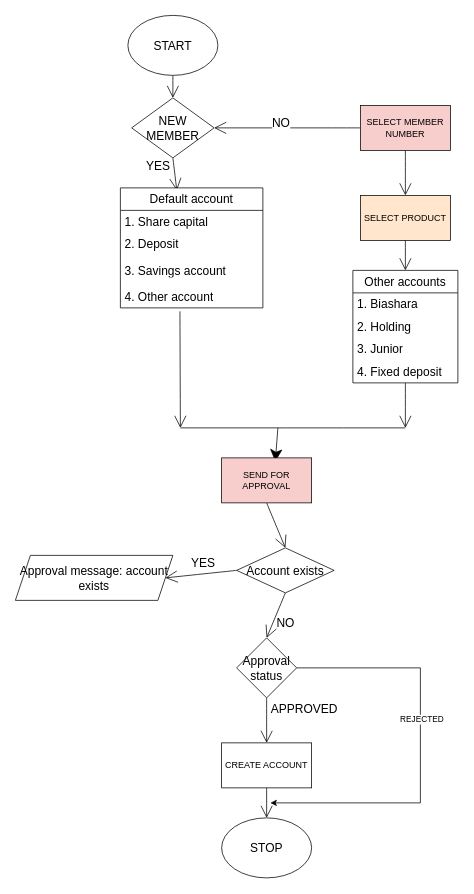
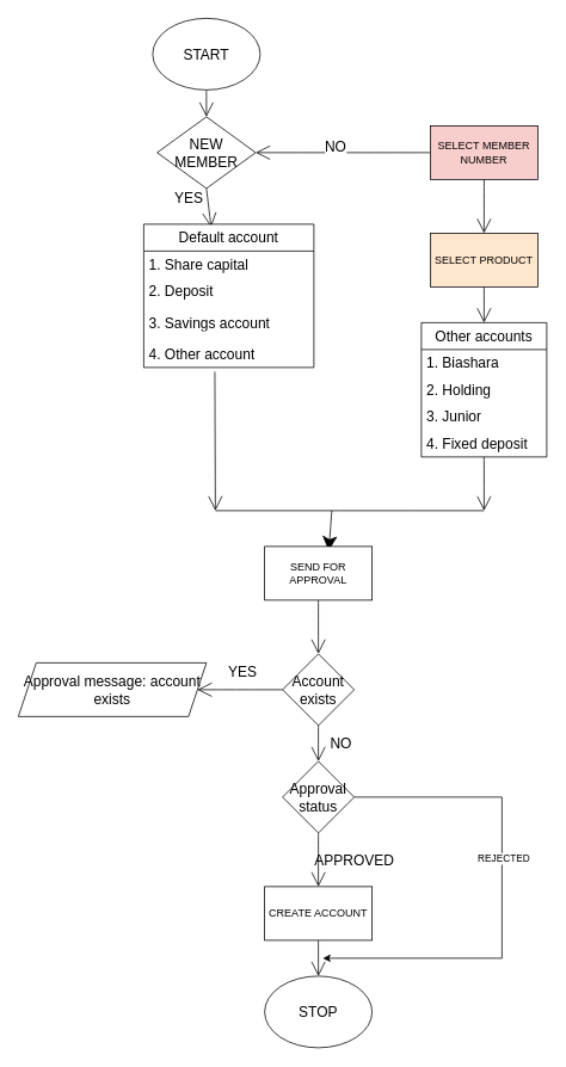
  <mxCell id="0" />
  <mxCell id="1" parent="0" />
  <mxCell id="2" style="edgeStyle=none;curved=1;rounded=0;orthogonalLoop=1;jettySize=auto;html=1;exitX=0.5;exitY=1;exitDx=0;exitDy=0;entryX=0.5;entryY=0;entryDx=0;entryDy=0;fontSize=12;endArrow=open;startSize=14;endSize=14;sourcePerimeterSpacing=8;targetPerimeterSpacing=8;" parent="1" source="3" target="5" edge="1"><mxGeometry relative="1" as="geometry" /></mxCell>
  <mxCell id="3" value="START" style="ellipse;whiteSpace=wrap;html=1;fontSize=16;" parent="1" vertex="1"><mxGeometry x="170" y="20" width="120" height="80" as="geometry" /></mxCell>
  <mxCell id="4" style="edgeStyle=none;curved=1;rounded=0;orthogonalLoop=1;jettySize=auto;html=1;exitX=0.5;exitY=1;exitDx=0;exitDy=0;entryX=0.396;entryY=0.021;entryDx=0;entryDy=0;fontSize=12;endArrow=open;startSize=14;endSize=14;sourcePerimeterSpacing=8;targetPerimeterSpacing=8;entryPerimeter=0;" parent="1" source="5" target="29" edge="1"><mxGeometry relative="1" as="geometry"><mxPoint x="230" y="250" as="targetPoint" /></mxGeometry></mxCell>
  <mxCell id="5" value="NEW MEMBER" style="rhombus;whiteSpace=wrap;html=1;fontSize=16;" parent="1" vertex="1"><mxGeometry x="175" y="130" width="110" height="80" as="geometry" /></mxCell>
  <mxCell id="6" style="edgeStyle=none;curved=1;rounded=0;orthogonalLoop=1;jettySize=auto;html=1;exitX=0.418;exitY=1.156;exitDx=0;exitDy=0;fontSize=12;endArrow=open;startSize=14;endSize=14;sourcePerimeterSpacing=8;targetPerimeterSpacing=8;exitPerimeter=0;" parent="1" source="33" edge="1"><mxGeometry relative="1" as="geometry"><mxPoint x="240" y="570" as="targetPoint" /><mxPoint x="180" y="450" as="sourcePoint" /></mxGeometry></mxCell>
  <mxCell id="7" style="edgeStyle=none;curved=1;rounded=0;orthogonalLoop=1;jettySize=auto;html=1;exitX=0.5;exitY=1;exitDx=0;exitDy=0;entryX=0.5;entryY=0;entryDx=0;entryDy=0;fontSize=12;endArrow=open;startSize=14;endSize=14;sourcePerimeterSpacing=8;targetPerimeterSpacing=8;" parent="1" edge="1"><mxGeometry relative="1" as="geometry"><mxPoint x="540" y="200" as="sourcePoint" /><mxPoint x="540" y="260" as="targetPoint" /></mxGeometry></mxCell>
  <mxCell id="8" style="edgeStyle=none;curved=1;rounded=0;orthogonalLoop=1;jettySize=auto;html=1;exitX=0;exitY=0.5;exitDx=0;exitDy=0;entryX=1;entryY=0.5;entryDx=0;entryDy=0;fontSize=12;endArrow=open;startSize=14;endSize=14;sourcePerimeterSpacing=8;targetPerimeterSpacing=8;" parent="1" source="39" target="5" edge="1"><mxGeometry relative="1" as="geometry"><mxPoint x="450" y="170" as="sourcePoint" /></mxGeometry></mxCell>
  <mxCell id="9" value="NO" style="edgeLabel;html=1;align=center;verticalAlign=middle;resizable=0;points=[];fontSize=16;" parent="8" vertex="1" connectable="0"><mxGeometry x="0.096" y="-8" relative="1" as="geometry"><mxPoint as="offset" /></mxGeometry></mxCell>
  <mxCell id="10" style="edgeStyle=none;curved=1;rounded=0;orthogonalLoop=1;jettySize=auto;html=1;exitX=0.5;exitY=1;exitDx=0;exitDy=0;entryX=0.5;entryY=0;entryDx=0;entryDy=0;entryPerimeter=0;fontSize=12;endArrow=open;startSize=14;endSize=14;sourcePerimeterSpacing=8;targetPerimeterSpacing=8;" parent="1" target="34" edge="1"><mxGeometry relative="1" as="geometry"><mxPoint x="570.6" y="353" as="targetPoint" /><mxPoint x="540" y="320" as="sourcePoint" /></mxGeometry></mxCell>
  <mxCell id="11" style="edgeStyle=none;curved=1;rounded=0;orthogonalLoop=1;jettySize=auto;html=1;exitX=0.5;exitY=1;exitDx=0;exitDy=0;fontSize=12;endArrow=open;startSize=14;endSize=14;sourcePerimeterSpacing=8;targetPerimeterSpacing=8;" parent="1" source="34" edge="1"><mxGeometry relative="1" as="geometry"><mxPoint x="540" y="570" as="targetPoint" /><mxPoint x="560" y="550" as="sourcePoint" /></mxGeometry></mxCell>
  <mxCell id="12" style="edgeStyle=none;curved=1;rounded=0;orthogonalLoop=1;jettySize=auto;html=1;exitX=0.5;exitY=1;exitDx=0;exitDy=0;entryX=0.5;entryY=0;entryDx=0;entryDy=0;fontSize=12;endArrow=open;startSize=14;endSize=14;sourcePerimeterSpacing=8;targetPerimeterSpacing=8;" parent="1" target="15" edge="1"><mxGeometry relative="1" as="geometry"><mxPoint x="355" y="670" as="sourcePoint" /></mxGeometry></mxCell>
  <mxCell id="13" style="edgeStyle=none;curved=1;rounded=0;orthogonalLoop=1;jettySize=auto;html=1;exitX=0.5;exitY=1;exitDx=0;exitDy=0;entryX=0.5;entryY=0;entryDx=0;entryDy=0;fontSize=12;endArrow=open;startSize=14;endSize=14;sourcePerimeterSpacing=8;targetPerimeterSpacing=8;" parent="1" source="15" target="20" edge="1"><mxGeometry relative="1" as="geometry" /></mxCell>
  <mxCell id="14" style="edgeStyle=none;curved=1;rounded=0;orthogonalLoop=1;jettySize=auto;html=1;exitX=0;exitY=0.5;exitDx=0;exitDy=0;entryX=1;entryY=0.5;entryDx=0;entryDy=0;fontSize=12;endArrow=open;startSize=14;endSize=14;sourcePerimeterSpacing=8;targetPerimeterSpacing=8;" parent="1" source="15" target="16" edge="1"><mxGeometry relative="1" as="geometry" /></mxCell>
- <mxCell id="15" value="Account exists" style="rhombus;whiteSpace=wrap;html=1;fontSize=16;" parent="1" vertex="1"><mxGeometry x="315" y="730" width="130" height="60" as="geometry" /></mxCell>
+ <mxCell id="15" value="Account exists" style="rhombus;whiteSpace=wrap;html=1;fontSize=16;" parent="1" vertex="1"><mxGeometry x="315" y="730" width="80" height="80" as="geometry" /></mxCell>
  <mxCell id="16" value="Approval message: account exists" style="shape=parallelogram;perimeter=parallelogramPerimeter;whiteSpace=wrap;html=1;fixedSize=1;fontSize=16;" parent="1" vertex="1"><mxGeometry x="20" y="740" width="210" height="60" as="geometry" /></mxCell>
  <mxCell id="17" style="edgeStyle=none;curved=1;rounded=0;orthogonalLoop=1;jettySize=auto;html=1;exitX=0.5;exitY=1;exitDx=0;exitDy=0;entryX=0.5;entryY=0;entryDx=0;entryDy=0;fontSize=12;endArrow=open;startSize=14;endSize=14;sourcePerimeterSpacing=8;targetPerimeterSpacing=8;" parent="1" source="20" edge="1"><mxGeometry relative="1" as="geometry"><mxPoint x="355" y="990" as="targetPoint" /></mxGeometry></mxCell>
  <mxCell id="18" style="edgeStyle=orthogonalEdgeStyle;rounded=0;orthogonalLoop=1;jettySize=auto;html=1;exitX=1;exitY=0.5;exitDx=0;exitDy=0;" parent="1" source="20" edge="1"><mxGeometry relative="1" as="geometry"><mxPoint x="360" y="1070" as="targetPoint" /><Array as="points"><mxPoint x="560" y="890" /><mxPoint x="560" y="1070" /></Array></mxGeometry></mxCell>
  <mxCell id="19" value="REJECTED" style="edgeLabel;html=1;align=center;verticalAlign=middle;resizable=0;points=[];" parent="18" vertex="1" connectable="0"><mxGeometry x="-0.145" y="1" relative="1" as="geometry"><mxPoint as="offset" /></mxGeometry></mxCell>
  <mxCell id="20" value="Approval status" style="rhombus;whiteSpace=wrap;html=1;fontSize=16;" parent="1" vertex="1"><mxGeometry x="315" y="850" width="80" height="80" as="geometry" /></mxCell>
  <mxCell id="21" style="edgeStyle=none;curved=1;rounded=0;orthogonalLoop=1;jettySize=auto;html=1;exitX=0.5;exitY=1;exitDx=0;exitDy=0;entryX=0.5;entryY=0;entryDx=0;entryDy=0;fontSize=12;endArrow=open;startSize=14;endSize=14;sourcePerimeterSpacing=8;targetPerimeterSpacing=8;" parent="1" target="22" edge="1"><mxGeometry relative="1" as="geometry"><mxPoint x="355" y="1050" as="sourcePoint" /></mxGeometry></mxCell>
  <mxCell id="22" value="STOP" style="ellipse;whiteSpace=wrap;html=1;fontSize=16;" parent="1" vertex="1"><mxGeometry x="295" y="1090" width="120" height="80" as="geometry" /></mxCell>
- <mxCell id="23" value="APPROVED" style="text;html=1;align=center;verticalAlign=middle;resizable=0;points=[];autosize=1;strokeColor=none;fillColor=none;fontSize=16;" parent="1" vertex="1"><mxGeometry x="350" y="930" width="110" height="30" as="geometry" /></mxCell>
+ <mxCell id="23" value="APPROVED" style="text;html=1;align=center;verticalAlign=middle;resizable=0;points=[];autosize=1;strokeColor=none;fillColor=none;fontSize=16;" parent="1" vertex="1"><mxGeometry x="340" y="945" width="110" height="30" as="geometry" /></mxCell>
  <mxCell id="24" value="NO" style="text;html=1;align=center;verticalAlign=middle;resizable=0;points=[];autosize=1;strokeColor=none;fillColor=none;fontSize=16;" parent="1" vertex="1"><mxGeometry x="355" y="815" width="50" height="30" as="geometry" /></mxCell>
  <mxCell id="25" value="YES" style="text;html=1;align=center;verticalAlign=middle;resizable=0;points=[];autosize=1;strokeColor=none;fillColor=none;fontSize=16;" parent="1" vertex="1"><mxGeometry x="240" y="735" width="60" height="30" as="geometry" /></mxCell>
  <mxCell id="26" value="" style="endArrow=none;html=1;rounded=0;fontSize=12;startSize=14;endSize=14;sourcePerimeterSpacing=8;targetPerimeterSpacing=8;curved=1;" parent="1" edge="1"><mxGeometry width="50" height="50" relative="1" as="geometry"><mxPoint x="240" y="570" as="sourcePoint" /><mxPoint x="540" y="570" as="targetPoint" /><Array as="points"><mxPoint x="370" y="570" /></Array></mxGeometry></mxCell>
  <mxCell id="27" value="" style="endArrow=classic;html=1;rounded=0;fontSize=12;startSize=14;endSize=14;sourcePerimeterSpacing=8;targetPerimeterSpacing=8;curved=1;entryX=0.54;entryY=0.083;entryDx=0;entryDy=0;entryPerimeter=0;" parent="1" edge="1"><mxGeometry width="50" height="50" relative="1" as="geometry"><mxPoint x="370" y="570" as="sourcePoint" /><mxPoint x="366.6" y="614.98" as="targetPoint" /></mxGeometry></mxCell>
  <mxCell id="28" value="YES" style="text;html=1;align=center;verticalAlign=middle;resizable=0;points=[];autosize=1;strokeColor=none;fillColor=none;fontSize=16;" parent="1" vertex="1"><mxGeometry x="180" y="205" width="60" height="30" as="geometry" /></mxCell>
  <mxCell id="29" value="Default account" style="swimlane;fontStyle=0;childLayout=stackLayout;horizontal=1;startSize=30;horizontalStack=0;resizeParent=1;resizeParentMax=0;resizeLast=0;collapsible=1;marginBottom=0;whiteSpace=wrap;html=1;fontSize=16;" parent="1" vertex="1"><mxGeometry x="160" y="250" width="190" height="160" as="geometry" /></mxCell>
  <mxCell id="30" value="1. Share capital" style="text;strokeColor=none;fillColor=none;align=left;verticalAlign=middle;spacingLeft=4;spacingRight=4;overflow=hidden;points=[[0,0.5],[1,0.5]];portConstraint=eastwest;rotatable=0;whiteSpace=wrap;html=1;fontSize=16;" parent="29" vertex="1"><mxGeometry y="30" width="190" height="30" as="geometry" /></mxCell>
  <mxCell id="31" value="2. Deposit" style="text;strokeColor=none;fillColor=none;align=left;verticalAlign=middle;spacingLeft=4;spacingRight=4;overflow=hidden;points=[[0,0.5],[1,0.5]];portConstraint=eastwest;rotatable=0;whiteSpace=wrap;html=1;fontSize=16;" parent="29" vertex="1"><mxGeometry y="60" width="190" height="30" as="geometry" /></mxCell>
  <mxCell id="32" value="3. Savings account" style="text;strokeColor=none;fillColor=none;align=left;verticalAlign=middle;spacingLeft=4;spacingRight=4;overflow=hidden;points=[[0,0.5],[1,0.5]];portConstraint=eastwest;rotatable=0;whiteSpace=wrap;html=1;fontSize=16;" parent="29" vertex="1"><mxGeometry y="90" width="190" height="40" as="geometry" /></mxCell>
  <mxCell id="33" value="4. Other account" style="text;strokeColor=none;fillColor=none;align=left;verticalAlign=middle;spacingLeft=4;spacingRight=4;overflow=hidden;points=[[0,0.5],[1,0.5]];portConstraint=eastwest;rotatable=0;whiteSpace=wrap;html=1;fontSize=16;" parent="29" vertex="1"><mxGeometry y="130" width="190" height="30" as="geometry" /></mxCell>
  <mxCell id="34" value="Other accounts" style="swimlane;fontStyle=0;childLayout=stackLayout;horizontal=1;startSize=30;horizontalStack=0;resizeParent=1;resizeParentMax=0;resizeLast=0;collapsible=1;marginBottom=0;whiteSpace=wrap;html=1;fontSize=16;" parent="1" vertex="1"><mxGeometry x="470" y="360" width="140" height="150" as="geometry"><mxRectangle x="540" y="350" width="70" height="30" as="alternateBounds" /></mxGeometry></mxCell>
  <mxCell id="35" value="1. Biashara" style="text;strokeColor=none;fillColor=none;align=left;verticalAlign=middle;spacingLeft=4;spacingRight=4;overflow=hidden;points=[[0,0.5],[1,0.5]];portConstraint=eastwest;rotatable=0;whiteSpace=wrap;html=1;fontSize=16;" parent="34" vertex="1"><mxGeometry y="30" width="140" height="30" as="geometry" /></mxCell>
  <mxCell id="36" value="2. Holding" style="text;strokeColor=none;fillColor=none;align=left;verticalAlign=middle;spacingLeft=4;spacingRight=4;overflow=hidden;points=[[0,0.5],[1,0.5]];portConstraint=eastwest;rotatable=0;whiteSpace=wrap;html=1;fontSize=16;" parent="34" vertex="1"><mxGeometry y="60" width="140" height="30" as="geometry" /></mxCell>
  <mxCell id="37" value="3. Junior" style="text;strokeColor=none;fillColor=none;align=left;verticalAlign=middle;spacingLeft=4;spacingRight=4;overflow=hidden;points=[[0,0.5],[1,0.5]];portConstraint=eastwest;rotatable=0;whiteSpace=wrap;html=1;fontSize=16;" parent="34" vertex="1"><mxGeometry y="90" width="140" height="30" as="geometry" /></mxCell>
  <mxCell id="38" value="4. Fixed deposit" style="text;strokeColor=none;fillColor=none;align=left;verticalAlign=middle;spacingLeft=4;spacingRight=4;overflow=hidden;points=[[0,0.5],[1,0.5]];portConstraint=eastwest;rotatable=0;whiteSpace=wrap;html=1;fontSize=16;" parent="34" vertex="1"><mxGeometry y="120" width="140" height="30" as="geometry" /></mxCell>
  <mxCell id="39" value="SELECT MEMBER NUMBER" style="rounded=0;whiteSpace=wrap;html=1;fillColor=#f8cecc;" vertex="1" parent="1"><mxGeometry x="480" y="140" width="120" height="60" as="geometry" /></mxCell>
  <mxCell id="40" value="SELECT PRODUCT" style="rounded=0;whiteSpace=wrap;html=1;fillColor=#ffe6cc;" vertex="1" parent="1"><mxGeometry x="480" y="260" width="120" height="60" as="geometry" /></mxCell>
- <mxCell id="41" value="SEND FOR APPROVAL" style="rounded=0;whiteSpace=wrap;html=1;fillColor=#f8cecc;" vertex="1" parent="1"><mxGeometry x="295" y="610" width="120" height="60" as="geometry" /></mxCell>
+ <mxCell id="41" value="SEND FOR APPROVAL" style="rounded=0;whiteSpace=wrap;html=1;" vertex="1" parent="1"><mxGeometry x="295" y="610" width="120" height="60" as="geometry" /></mxCell>
  <mxCell id="42" value="CREATE ACCOUNT" style="rounded=0;whiteSpace=wrap;html=1;" vertex="1" parent="1"><mxGeometry x="295" y="990" width="120" height="60" as="geometry" /></mxCell>
